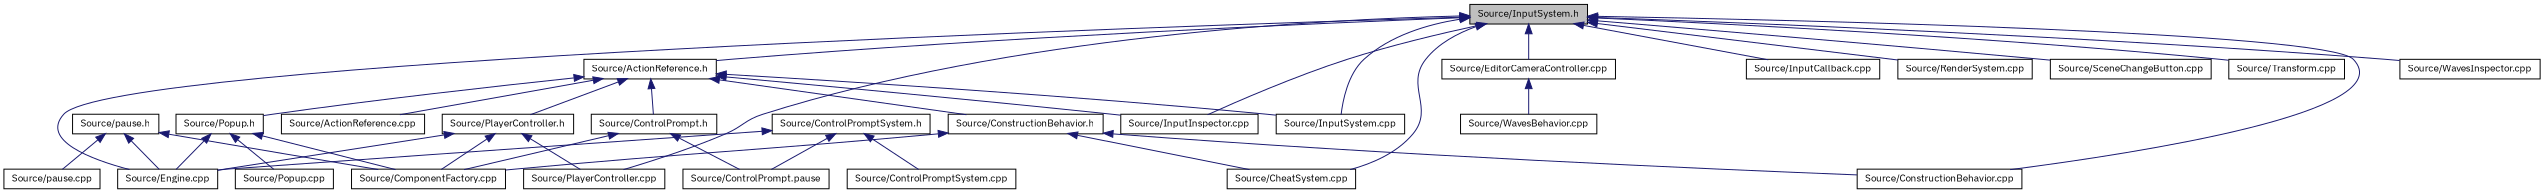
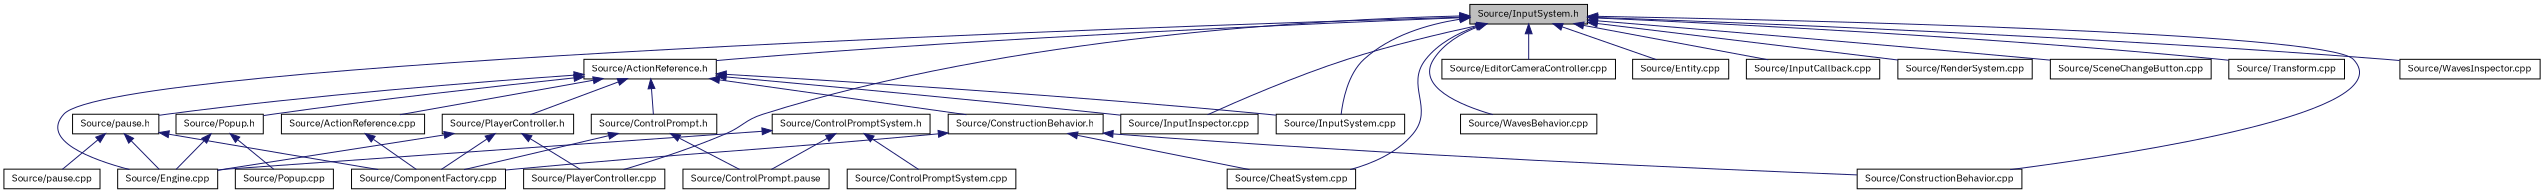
  digraph {
    fontname="IBM Plex Sans"
    node [color=black fillcolor=white fontname="IBM Plex Sans" fontsize=10 shape=record style=filled]
    edge [color=midnightblue dir=back fontname="IBM Plex Sans" fontsize=10 labelfontname=Helvetica labelfontsize=10 style=solid]
    n1 [fillcolor=grey75 fontcolor=black height=0.2 label="Source/InputSystem.h" width=0.4]
    n2 [height=0.2 label="Source/ActionReference.h" width=0.4]
    n3 [height=0.2 label="Source/CheatSystem.cpp" width=0.4]
    n4 [height=0.2 label="Source/ConstructionBehavior.cpp" width=0.4]
    n5 [height=0.2 label="Source/Engine.cpp" width=0.4]
    n6 [height=0.2 label="Source/InputInspector.cpp" width=0.4]
    n7 [height=0.2 label="Source/InputSystem.cpp" width=0.4]
    n8 [height=0.2 label="Source/PlayerController.cpp" width=0.4]
    n9 [height=0.2 label="Source/EditorCameraController.cpp" width=0.4]
+   n10 [height=0.2 label="Source/Entity.cpp" width=0.4]
    n11 [height=0.2 label="Source/InputCallback.cpp" width=0.4]
    n12 [height=0.2 label="Source/RenderSystem.cpp" width=0.4]
    n13 [height=0.2 label="Source/SceneChangeButton.cpp" width=0.4]
    n14 [height=0.2 label="Source/Transform.cpp" width=0.4]
    n15 [height=0.2 label="Source/WavesBehavior.cpp" width=0.4]
    n16 [height=0.2 label="Source/WavesInspector.cpp" width=0.4]
    n17 [height=0.2 label="Source/ActionReference.cpp" width=0.4]
    n18 [height=0.2 label="Source/ConstructionBehavior.h" width=0.4]
    n19 [height=0.2 label="Source/ControlPrompt.h" width=0.4]
    n20 [height=0.2 label="Source/pause.h" width=0.4]
    n21 [height=0.2 label="Source/PlayerController.h" width=0.4]
    n22 [height=0.2 label="Source/Popup.h" width=0.4]
    n23 [height=0.2 label="Source/ComponentFactory.cpp" width=0.4]
    n24 [height=0.2 label="Source/ControlPrompt.pause" width=0.4]
    n25 [height=0.2 label="Source/pause.cpp" width=0.4]
    n26 [height=0.2 label="Source/Popup.cpp" width=0.4]
    n27 [height=0.2 label="Source/ControlPromptSystem.h" width=0.4]
    n28 [height=0.2 label="Source/ControlPromptSystem.cpp" width=0.4]
    n1 -> n2
    n1 -> n3
    n1 -> n4
    n1 -> n5
    n1 -> n6
    n1 -> n7
    n1 -> n8
    n1 -> n9
+   n1 -> n10
    n1 -> n11
    n1 -> n12
    n1 -> n13
    n1 -> n14
-   n9 -> n15
+   n1 -> n15
    n1 -> n16
    n2 -> n6
    n2 -> n7
    n2 -> n17
    n2 -> n18
    n2 -> n19
+   n2 -> n20
    n2 -> n21
    n2 -> n22
    n18 -> n3
    n18 -> n4
    n18 -> n23
    n19 -> n23
    n19 -> n24
    n20 -> n5
    n20 -> n23
    n20 -> n25
    n21 -> n5
    n21 -> n8
    n21 -> n23
    n22 -> n5
-   n22 -> n23
+   n17 -> n23
    n22 -> n26
    n27 -> n5
    n27 -> n24
    n27 -> n28
  }
